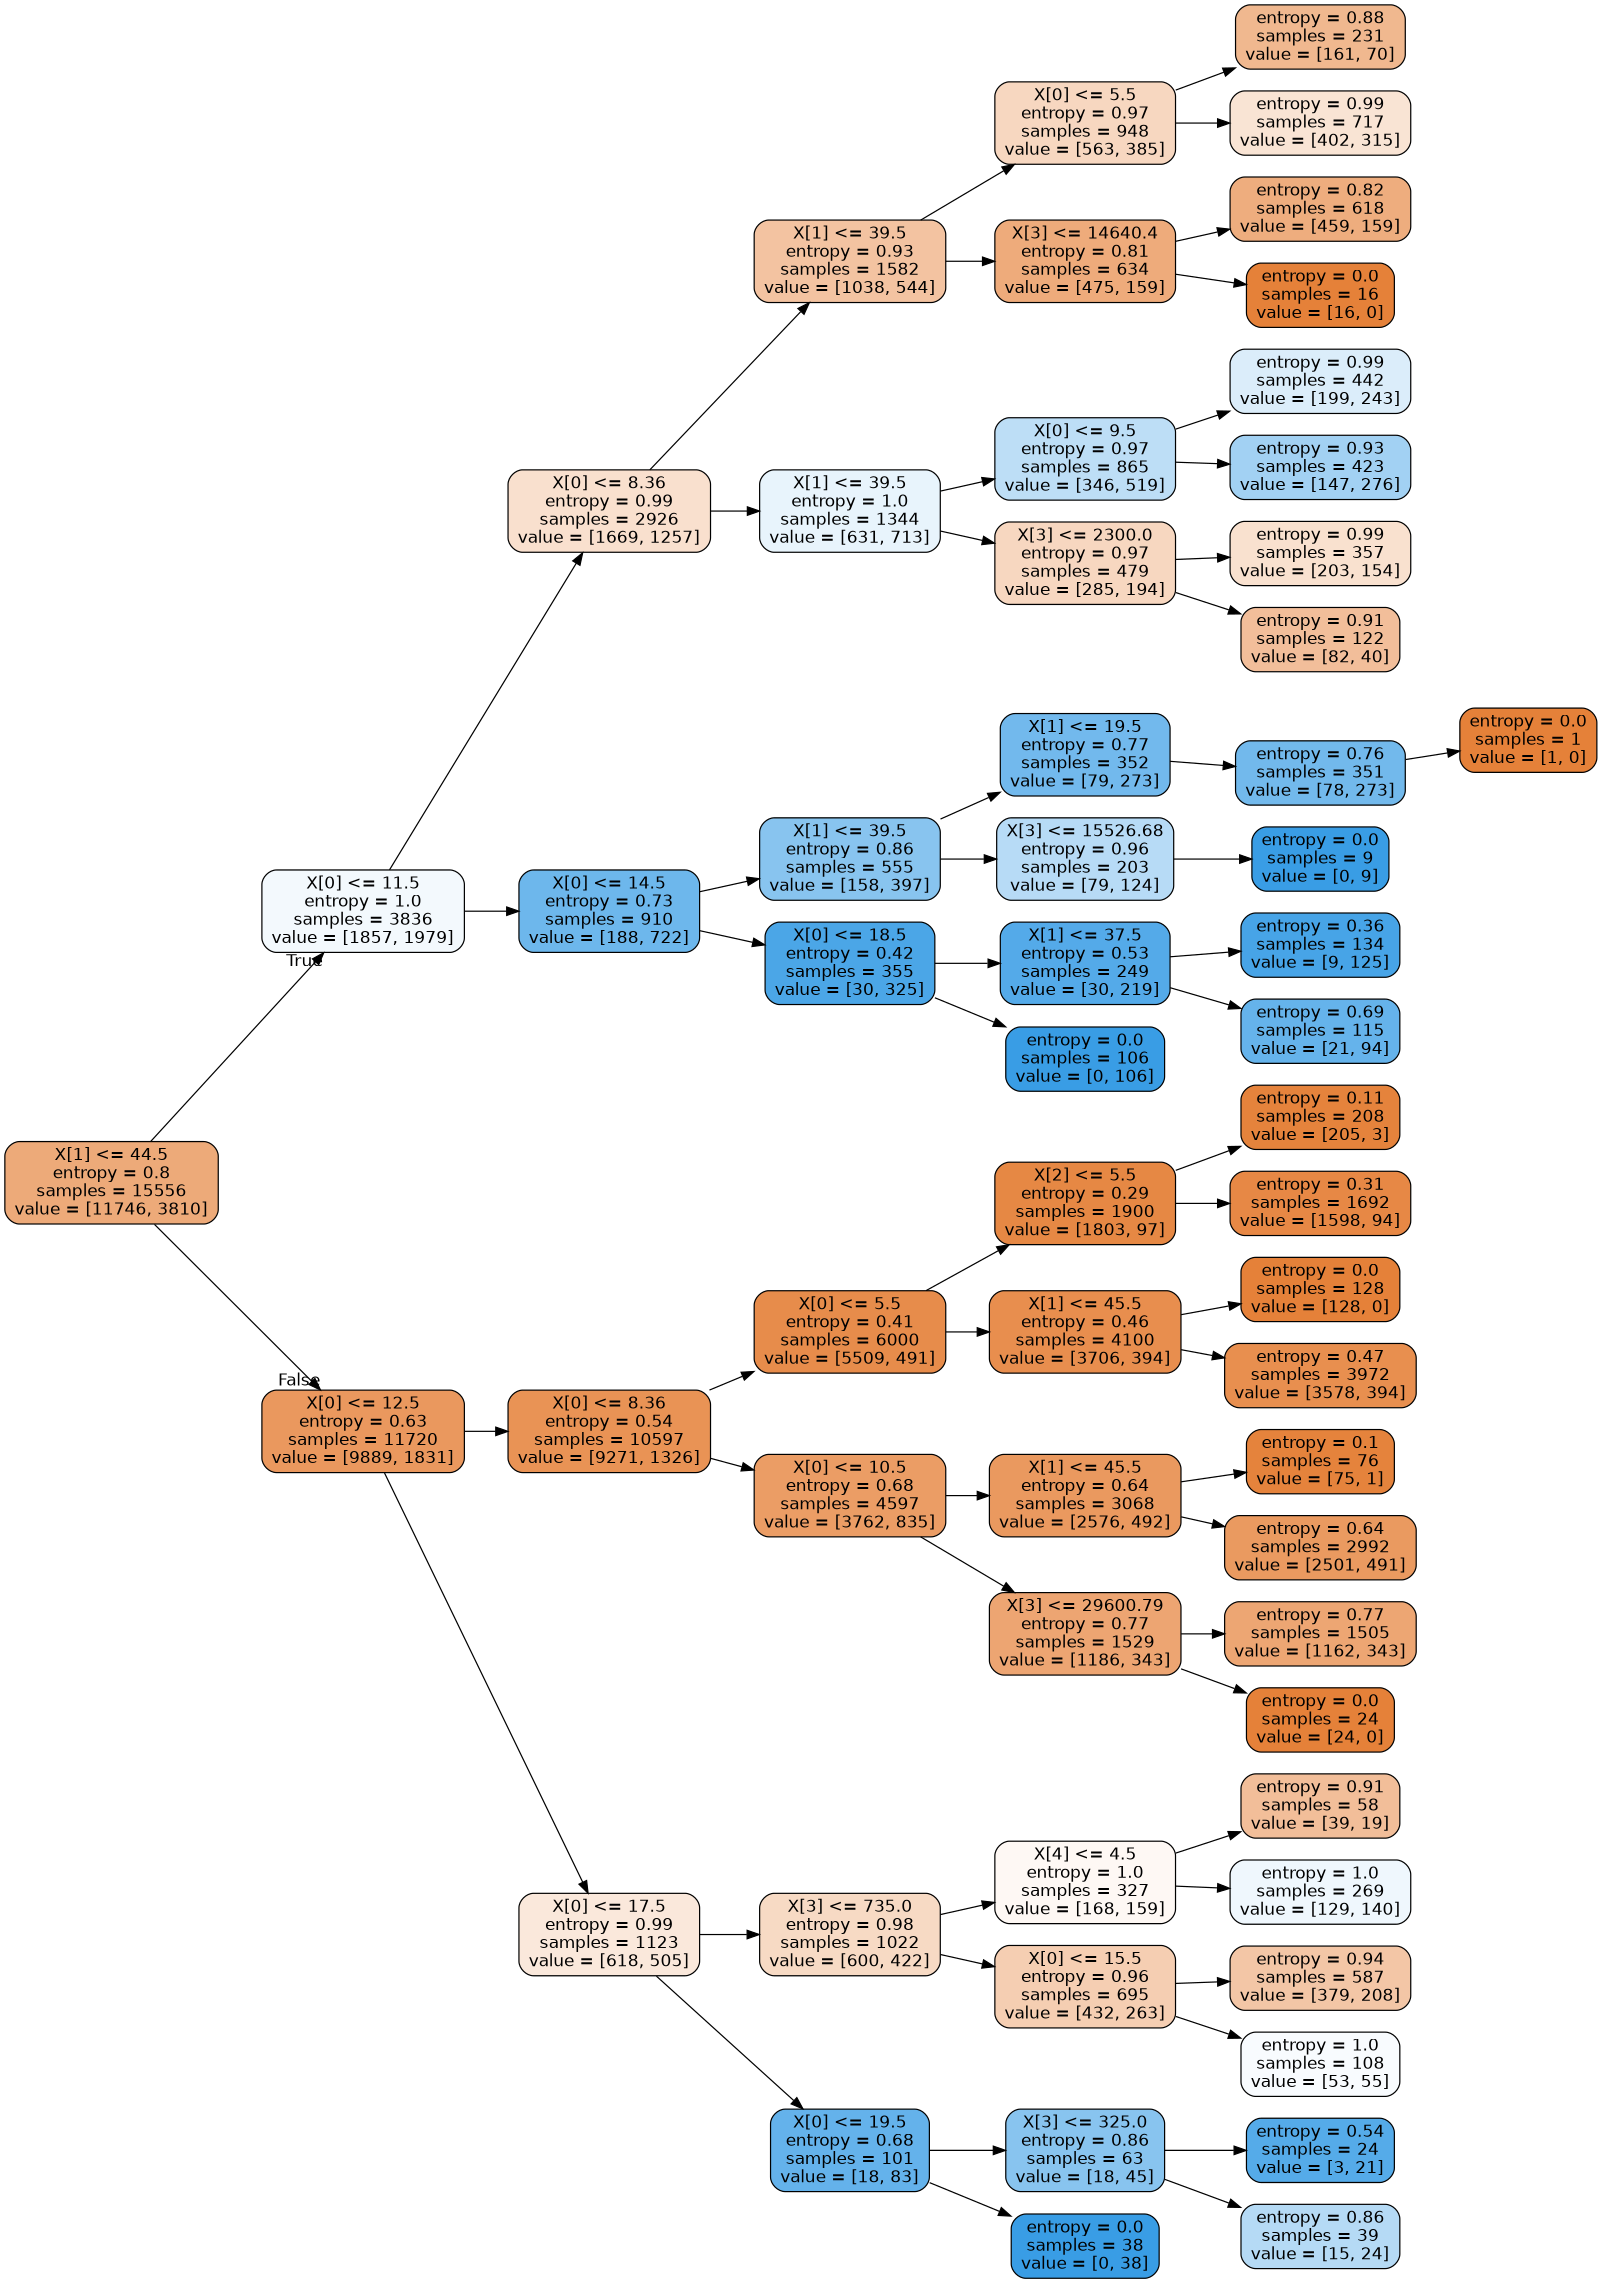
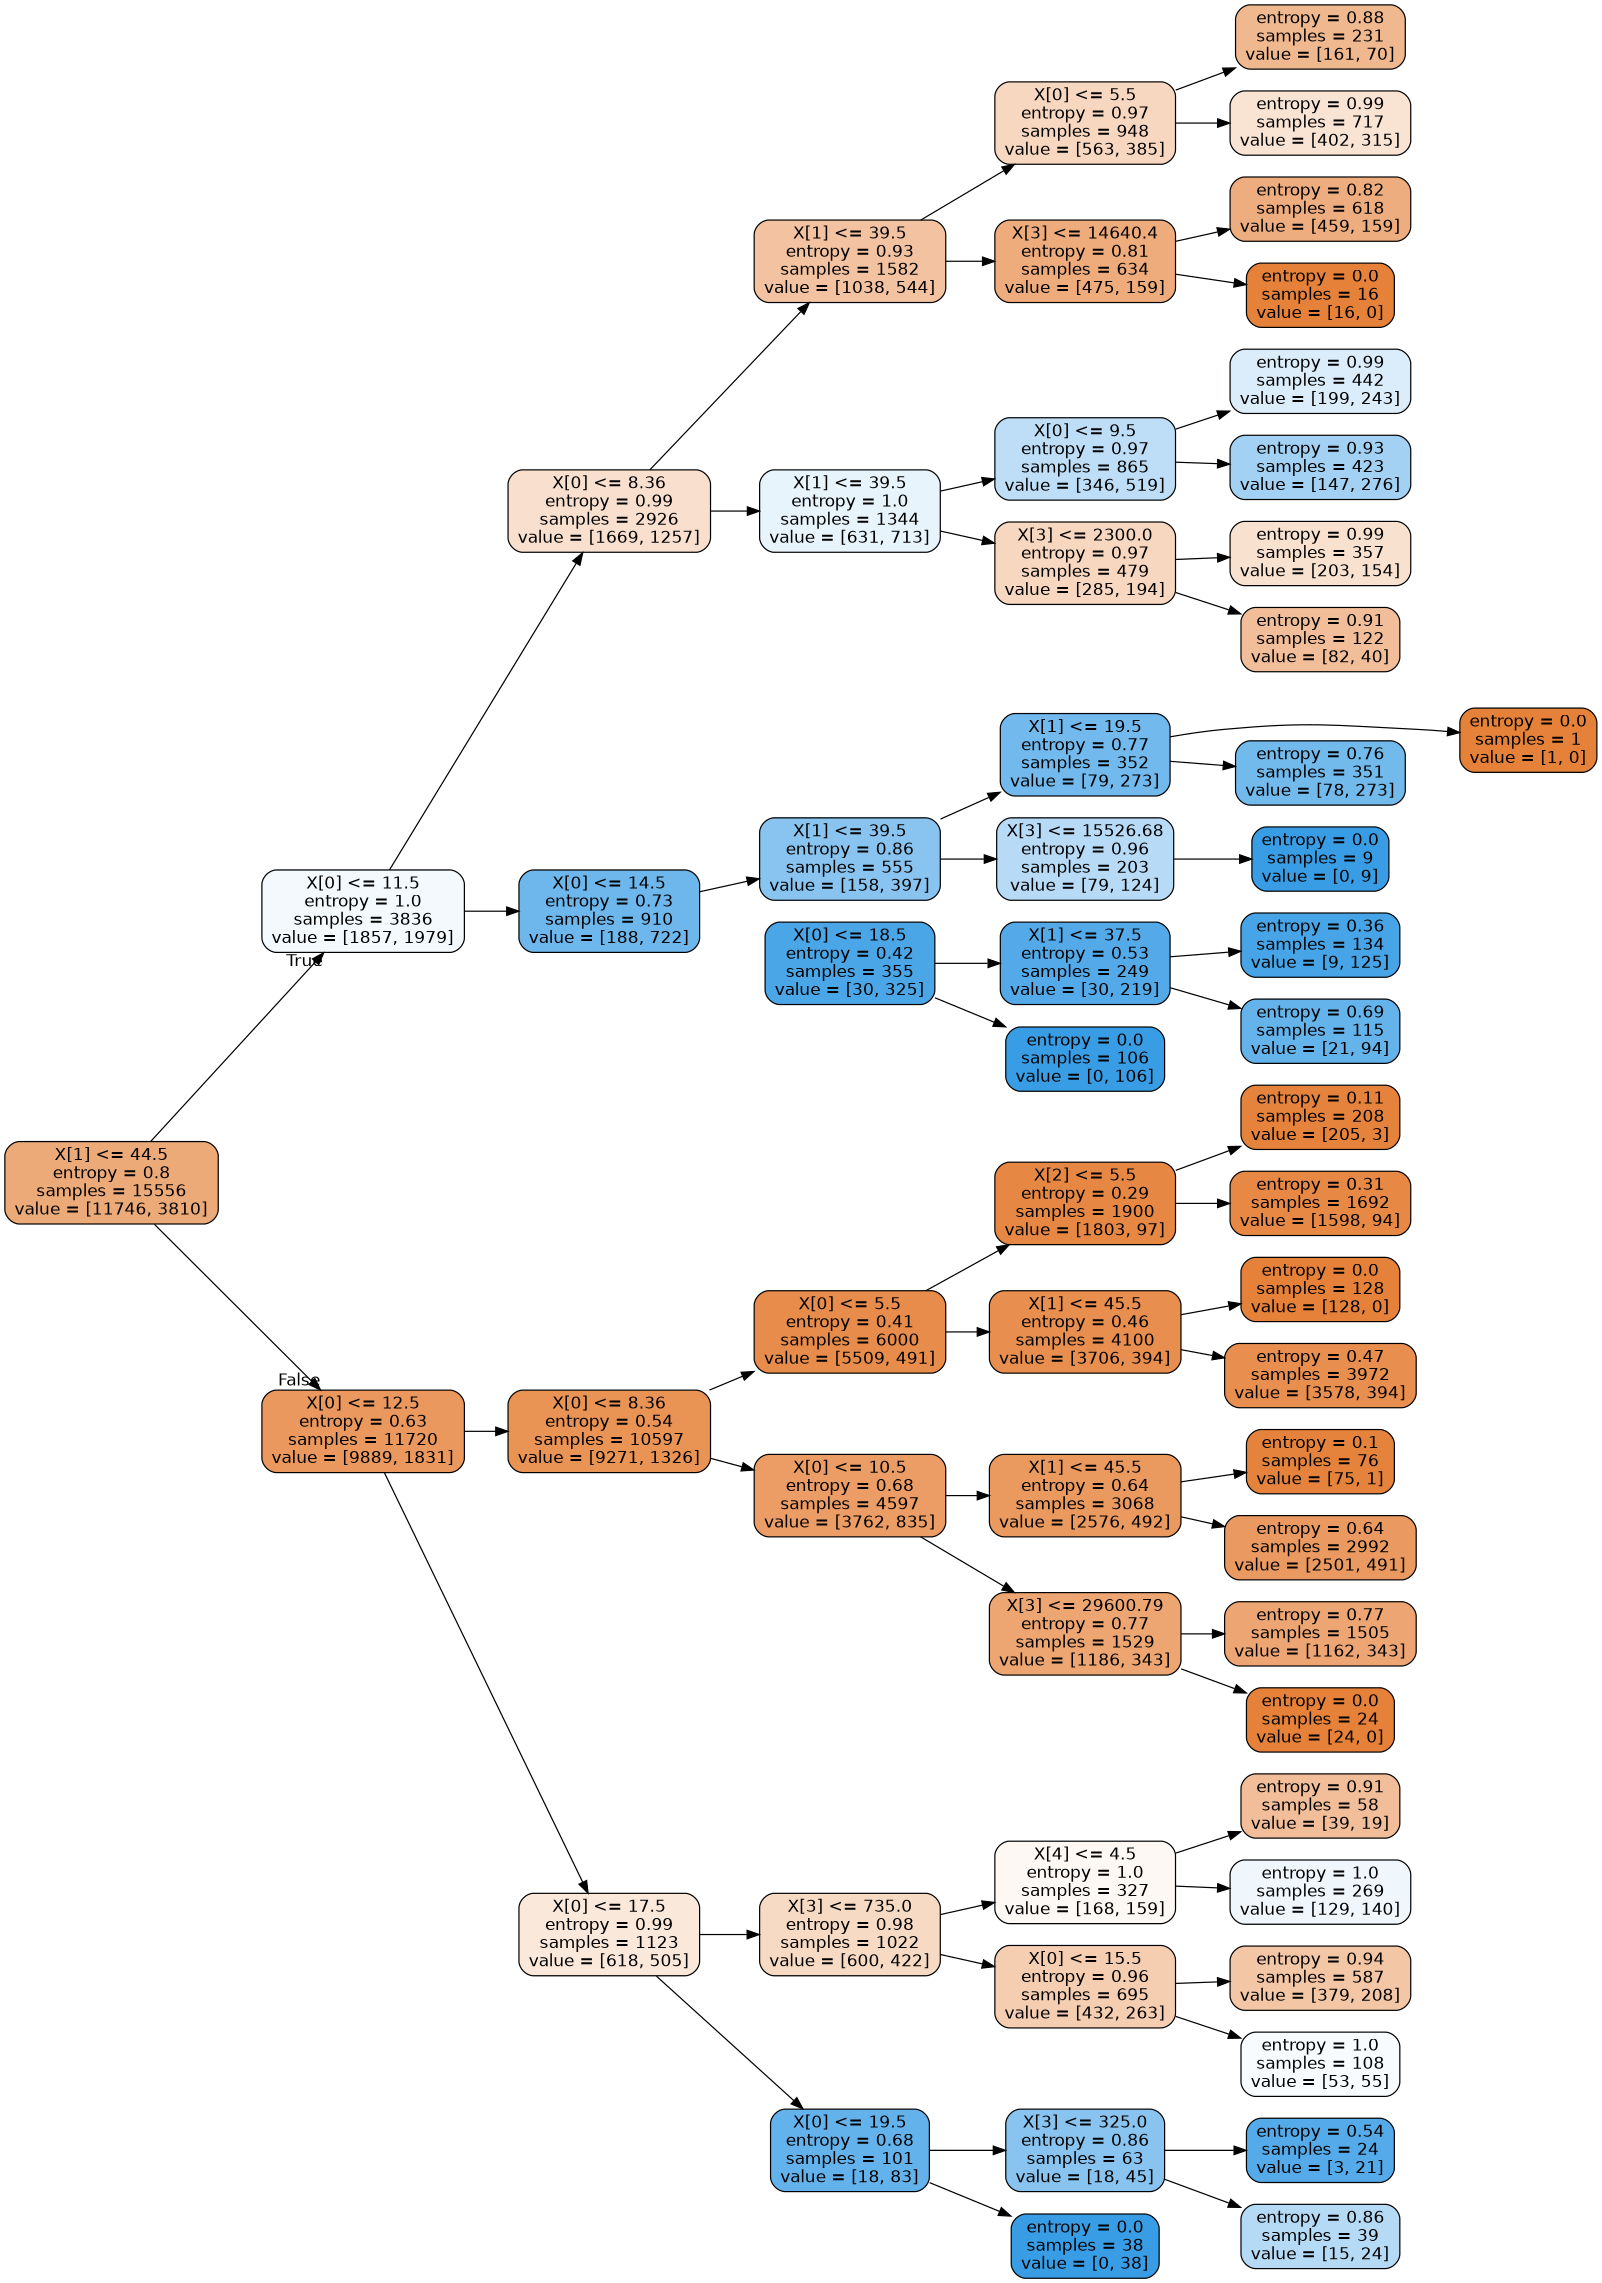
  digraph {
    rankdir=LR
    node [color=black fillcolor="#e58139" fontname=helvetica shape=box style="filled, rounded"]
    edge [fontname=helvetica]
    n1 [fillcolor="#edaa79" label="X[1] <= 44.5\nentropy = 0.8\nsamples = 15556\nvalue = [11746, 3810]"]
    n2 [fillcolor="#f3f9fd" label="X[0] <= 11.5\nentropy = 1.0\nsamples = 3836\nvalue = [1857, 1979]"]
    n3 [fillcolor="#ea985e" label="X[0] <= 12.5\nentropy = 0.63\nsamples = 11720\nvalue = [9889, 1831]"]
    n4 [fillcolor="#f9e0ce" label="X[0] <= 8.36\nentropy = 0.99\nsamples = 2926\nvalue = [1669, 1257]"]
    n5 [fillcolor="#6db7ec" label="X[0] <= 14.5\nentropy = 0.73\nsamples = 910\nvalue = [188, 722]"]
    n6 [fillcolor="#e99355" label="X[0] <= 8.36\nentropy = 0.54\nsamples = 10597\nvalue = [9271, 1326]"]
    n7 [fillcolor="#fae8db" label="X[0] <= 17.5\nentropy = 0.99\nsamples = 1123\nvalue = [618, 505]"]
    n8 [fillcolor="#f3c3a1" label="X[1] <= 39.5\nentropy = 0.93\nsamples = 1582\nvalue = [1038, 544]"]
    n9 [fillcolor="#e8f4fc" label="X[1] <= 39.5\nentropy = 1.0\nsamples = 1344\nvalue = [631, 713]"]
    n10 [fillcolor="#88c4ef" label="X[1] <= 39.5\nentropy = 0.86\nsamples = 555\nvalue = [158, 397]"]
    n11 [fillcolor="#4ba6e7" label="X[0] <= 18.5\nentropy = 0.42\nsamples = 355\nvalue = [30, 325]"]
    n12 [fillcolor="#f7d7c0" label="X[0] <= 5.5\nentropy = 0.97\nsamples = 948\nvalue = [563, 385]"]
    n13 [fillcolor="#eeab7b" label="X[3] <= 14640.4\nentropy = 0.81\nsamples = 634\nvalue = [475, 159]"]
    n14 [fillcolor="#bddef6" label="X[0] <= 9.5\nentropy = 0.97\nsamples = 865\nvalue = [346, 519]"]
    n15 [fillcolor="#f7d7c0" label="X[3] <= 2300.0\nentropy = 0.97\nsamples = 479\nvalue = [285, 194]"]
    n16 [fillcolor="#f0b88f" label="entropy = 0.88\nsamples = 231\nvalue = [161, 70]"]
    n17 [fillcolor="#f9e4d4" label="entropy = 0.99\nsamples = 717\nvalue = [402, 315]"]
    n18 [fillcolor="#eead7e" label="entropy = 0.82\nsamples = 618\nvalue = [459, 159]"]
    n19 [label="entropy = 0.0\nsamples = 16\nvalue = [16, 0]"]
    n20 [fillcolor="#dbedfa" label="entropy = 0.99\nsamples = 442\nvalue = [199, 243]"]
    n21 [fillcolor="#a2d1f3" label="entropy = 0.93\nsamples = 423\nvalue = [147, 276]"]
    n22 [fillcolor="#f9e1cf" label="entropy = 0.99\nsamples = 357\nvalue = [203, 154]"]
    n23 [fillcolor="#f2be9a" label="entropy = 0.91\nsamples = 122\nvalue = [82, 40]"]
    n24 [fillcolor="#72b9ed" label="X[1] <= 19.5\nentropy = 0.77\nsamples = 352\nvalue = [79, 273]"]
    n25 [fillcolor="#b7dbf6" label="X[3] <= 15526.68\nentropy = 0.96\nsamples = 203\nvalue = [79, 124]"]
    n26 [fillcolor="#54aae9" label="X[1] <= 37.5\nentropy = 0.53\nsamples = 249\nvalue = [30, 219]"]
    n27 [fillcolor="#399de5" label="entropy = 0.0\nsamples = 106\nvalue = [0, 106]"]
    n28 [label="entropy = 0.0\nsamples = 1\nvalue = [1, 0]"]
    n29 [fillcolor="#72b9ec" label="entropy = 0.76\nsamples = 351\nvalue = [78, 273]"]
    n30 [fillcolor="#399de5" label="entropy = 0.0\nsamples = 9\nvalue = [0, 9]"]
    n31 [fillcolor="#47a4e7" label="entropy = 0.36\nsamples = 134\nvalue = [9, 125]"]
    n32 [fillcolor="#65b3eb" label="entropy = 0.69\nsamples = 115\nvalue = [21, 94]"]
    n33 [fillcolor="#e78c4b" label="X[0] <= 5.5\nentropy = 0.41\nsamples = 6000\nvalue = [5509, 491]"]
    n34 [fillcolor="#eb9d65" label="X[0] <= 10.5\nentropy = 0.68\nsamples = 4597\nvalue = [3762, 835]"]
    n35 [fillcolor="#f7dac4" label="X[3] <= 735.0\nentropy = 0.98\nsamples = 1022\nvalue = [600, 422]"]
    n36 [fillcolor="#64b2eb" label="X[0] <= 19.5\nentropy = 0.68\nsamples = 101\nvalue = [18, 83]"]
    n37 [fillcolor="#e68844" label="X[2] <= 5.5\nentropy = 0.29\nsamples = 1900\nvalue = [1803, 97]"]
    n38 [fillcolor="#e88e4e" label="X[1] <= 45.5\nentropy = 0.46\nsamples = 4100\nvalue = [3706, 394]"]
    n39 [fillcolor="#ea995f" label="X[1] <= 45.5\nentropy = 0.64\nsamples = 3068\nvalue = [2576, 492]"]
    n40 [fillcolor="#eda572" label="X[3] <= 29600.79\nentropy = 0.77\nsamples = 1529\nvalue = [1186, 343]"]
    n41 [fillcolor="#e5833c" label="entropy = 0.11\nsamples = 208\nvalue = [205, 3]"]
    n42 [fillcolor="#e78845" label="entropy = 0.31\nsamples = 1692\nvalue = [1598, 94]"]
    n43 [label="entropy = 0.0\nsamples = 128\nvalue = [128, 0]"]
    n44 [fillcolor="#e88f4f" label="entropy = 0.47\nsamples = 3972\nvalue = [3578, 394]"]
    n45 [fillcolor="#e5833c" label="entropy = 0.1\nsamples = 76\nvalue = [75, 1]"]
    n46 [fillcolor="#ea9a60" label="entropy = 0.64\nsamples = 2992\nvalue = [2501, 491]"]
    n47 [fillcolor="#eda673" label="entropy = 0.77\nsamples = 1505\nvalue = [1162, 343]"]
    n48 [label="entropy = 0.0\nsamples = 24\nvalue = [24, 0]"]
    n49 [fillcolor="#fef8f4" label="X[4] <= 4.5\nentropy = 1.0\nsamples = 327\nvalue = [168, 159]"]
    n50 [fillcolor="#f5ceb2" label="X[0] <= 15.5\nentropy = 0.96\nsamples = 695\nvalue = [432, 263]"]
    n51 [fillcolor="#88c4ef" label="X[3] <= 325.0\nentropy = 0.86\nsamples = 63\nvalue = [18, 45]"]
    n52 [fillcolor="#399de5" label="entropy = 0.0\nsamples = 38\nvalue = [0, 38]"]
    n53 [fillcolor="#f2be99" label="entropy = 0.91\nsamples = 58\nvalue = [39, 19]"]
    n54 [fillcolor="#eff7fd" label="entropy = 1.0\nsamples = 269\nvalue = [129, 140]"]
    n55 [fillcolor="#f3c6a6" label="entropy = 0.94\nsamples = 587\nvalue = [379, 208]"]
    n56 [fillcolor="#f8fbfe" label="entropy = 1.0\nsamples = 108\nvalue = [53, 55]"]
    n57 [fillcolor="#55abe9" label="entropy = 0.54\nsamples = 24\nvalue = [3, 21]"]
    n58 [fillcolor="#b5daf5" label="entropy = 0.86\nsamples = 39\nvalue = [15, 24]"]
    n1 -> n2 [headlabel=True labelangle=45 labeldistance=2.5]
    n1 -> n3 [headlabel=False labelangle=-45 labeldistance=2.5]
    n2 -> n4
    n2 -> n5
    n3 -> n6
    n3 -> n7
    n4 -> n8
    n4 -> n9
    n5 -> n10
-   n5 -> n11
    n6 -> n33
    n6 -> n34
    n7 -> n35
    n7 -> n36
    n8 -> n12
    n8 -> n13
    n9 -> n14
    n9 -> n15
    n10 -> n24
    n10 -> n25
    n11 -> n26
    n11 -> n27
    n12 -> n16
    n12 -> n17
    n13 -> n18
    n13 -> n19
    n14 -> n20
    n14 -> n21
    n15 -> n22
    n15 -> n23
-   n29 -> n28
+   n24 -> n28
    n24 -> n29
    n25 -> n30
    n26 -> n31
    n26 -> n32
    n33 -> n37
    n33 -> n38
    n34 -> n39
    n34 -> n40
    n35 -> n49
    n35 -> n50
    n36 -> n51
    n36 -> n52
    n37 -> n41
    n37 -> n42
    n38 -> n43
    n38 -> n44
    n39 -> n45
    n39 -> n46
    n40 -> n47
    n40 -> n48
    n49 -> n53
    n49 -> n54
    n50 -> n55
    n50 -> n56
    n51 -> n57
    n51 -> n58
  }
